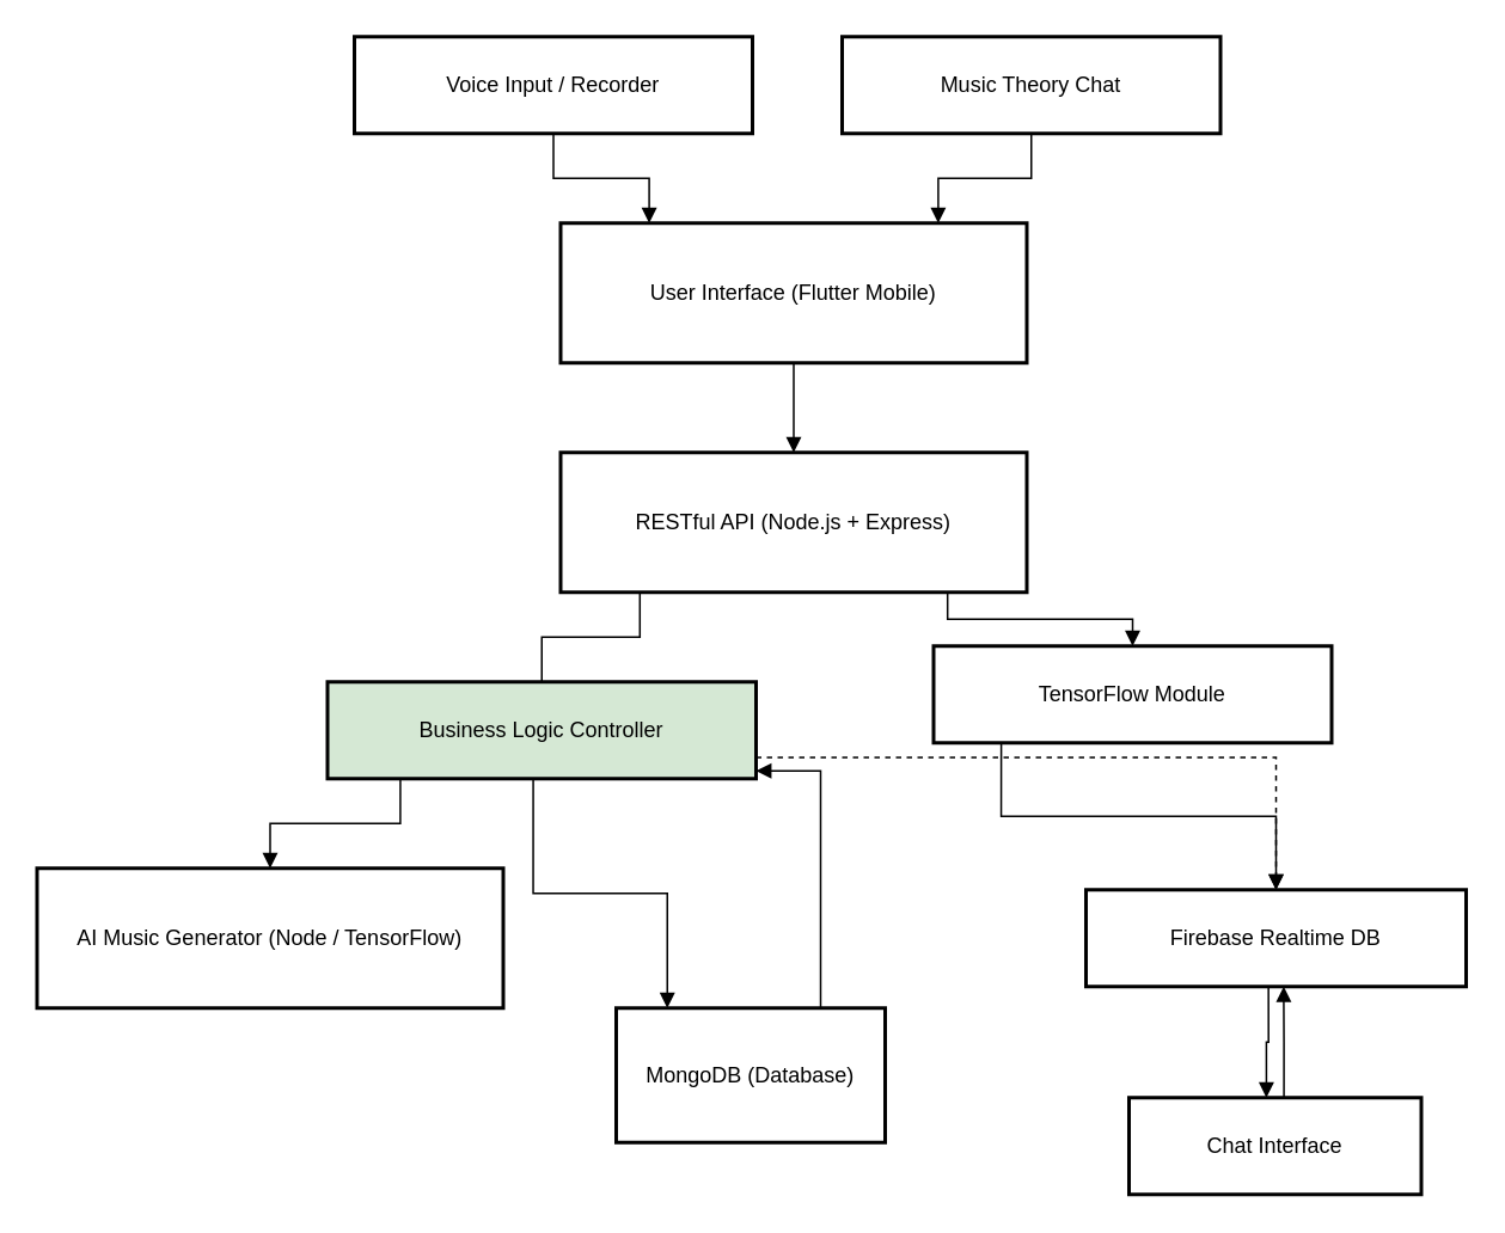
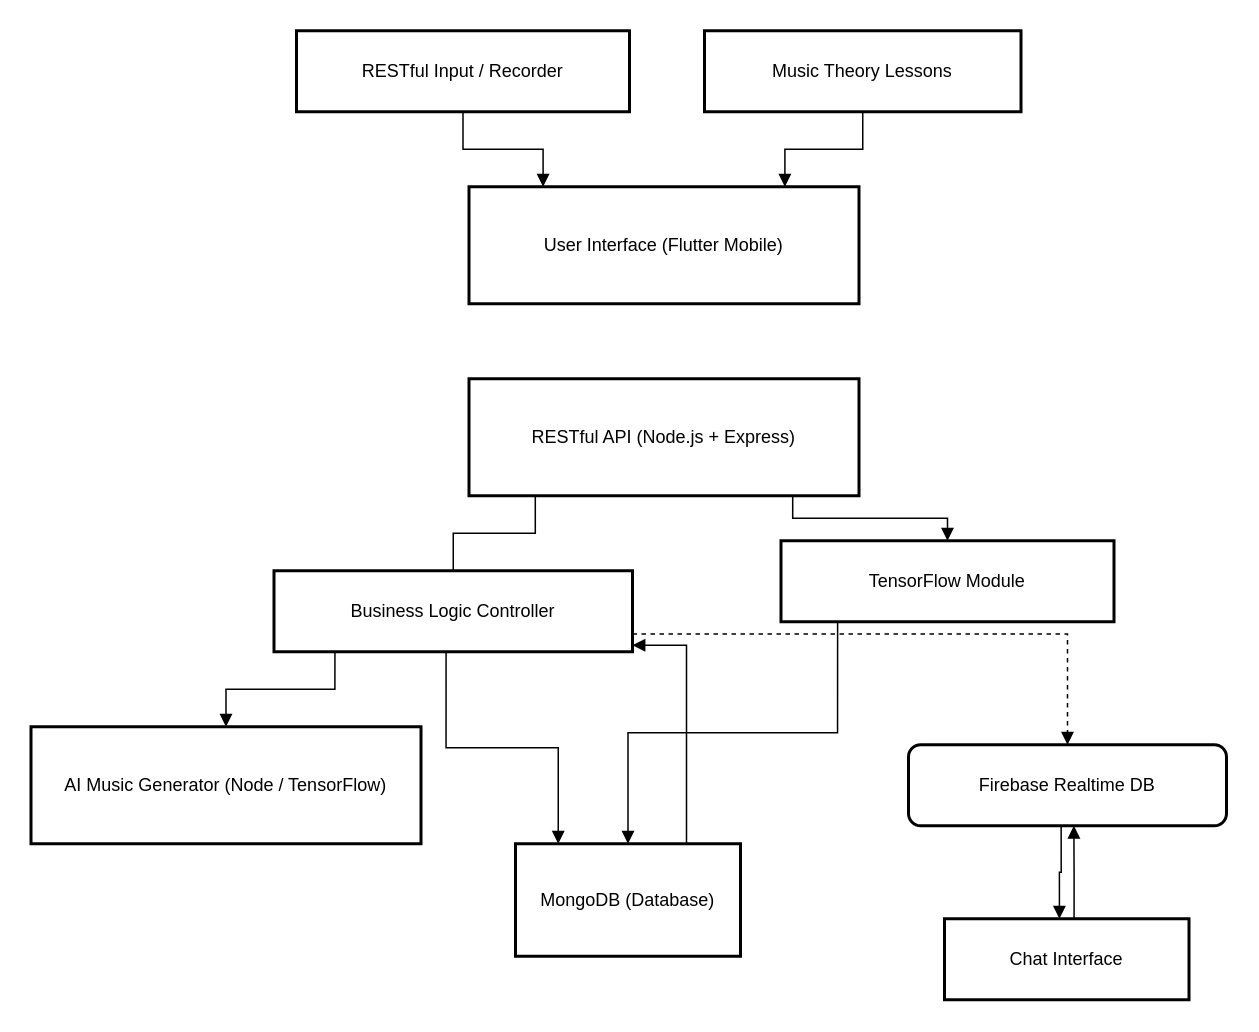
  <mxCell id="0" />
  <mxCell id="1" parent="0" />
  <mxCell id="2" value="User Interface (Flutter Mobile)" style="whiteSpace=wrap;strokeWidth=2;" vertex="1" parent="1"><mxGeometry x="312" y="124" width="260" height="78" as="geometry" /></mxCell>
- <mxCell id="3" value="Voice Input / Recorder" style="whiteSpace=wrap;strokeWidth=2;" vertex="1" parent="1"><mxGeometry x="197" y="20" width="222" height="54" as="geometry" /></mxCell>
- <mxCell id="4" value="Music Theory Chat" style="whiteSpace=wrap;strokeWidth=2;" vertex="1" parent="1"><mxGeometry x="469" y="20" width="211" height="54" as="geometry" /></mxCell>
+ <mxCell id="3" value="RESTful Input / Recorder" style="whiteSpace=wrap;strokeWidth=2;" vertex="1" parent="1"><mxGeometry x="197" y="20" width="222" height="54" as="geometry" /></mxCell>
+ <mxCell id="4" value="Music Theory Lessons" style="whiteSpace=wrap;strokeWidth=2;" vertex="1" parent="1"><mxGeometry x="469" y="20" width="211" height="54" as="geometry" /></mxCell>
  <mxCell id="5" value="Chat Interface" style="whiteSpace=wrap;strokeWidth=2;" vertex="1" parent="1"><mxGeometry x="629" y="612" width="163" height="54" as="geometry" /></mxCell>
  <mxCell id="6" value="RESTful API (Node.js + Express)" style="whiteSpace=wrap;strokeWidth=2;" vertex="1" parent="1"><mxGeometry x="312" y="252" width="260" height="78" as="geometry" /></mxCell>
- <mxCell id="7" value="Business Logic Controller" style="whiteSpace=wrap;strokeWidth=2;fillColor=#d5e8d4;" vertex="1" parent="1"><mxGeometry x="182" y="380" width="239" height="54" as="geometry" /></mxCell>
+ <mxCell id="7" value="Business Logic Controller" style="whiteSpace=wrap;strokeWidth=2;" vertex="1" parent="1"><mxGeometry x="182" y="380" width="239" height="54" as="geometry" /></mxCell>
  <mxCell id="8" value="TensorFlow Module" style="whiteSpace=wrap;strokeWidth=2;" vertex="1" parent="1"><mxGeometry x="520" y="360" width="222" height="54" as="geometry" /></mxCell>
  <mxCell id="9" value="AI Music Generator (Node / TensorFlow)" style="whiteSpace=wrap;strokeWidth=2;" vertex="1" parent="1"><mxGeometry x="20" y="484" width="260" height="78" as="geometry" /></mxCell>
  <mxCell id="10" value="MongoDB (Database)" style="whiteSpace=wrap;strokeWidth=2;" vertex="1" parent="1"><mxGeometry x="343" y="562" width="150" height="75" as="geometry" /></mxCell>
- <mxCell id="11" value="Firebase Realtime DB" style="whiteSpace=wrap;strokeWidth=2;" vertex="1" parent="1"><mxGeometry x="605" y="496" width="212" height="54" as="geometry" /></mxCell>
- <mxCell id="12" value="" style="curved=1;startArrow=none;endArrow=block;exitX=0.5;exitY=1;entryX=0.5;entryY=0;rounded=0;" edge="1" parent="1" source="2" target="6"><mxGeometry relative="1" as="geometry"><Array as="points" /></mxGeometry></mxCell>
+ <mxCell id="11" value="Firebase Realtime DB" style="whiteSpace=wrap;strokeWidth=2;rounded=1;" vertex="1" parent="1"><mxGeometry x="605" y="496" width="212" height="54" as="geometry" /></mxCell>
  <mxCell id="13" value="" style="startArrow=none;endArrow=block;exitX=0.5;exitY=1;entryX=0.19;entryY=0;rounded=0;edgeStyle=orthogonalEdgeStyle;" edge="1" parent="1" source="3" target="2"><mxGeometry relative="1" as="geometry" /></mxCell>
  <mxCell id="14" value="" style="startArrow=none;endArrow=block;exitX=0.5;exitY=1;entryX=0.81;entryY=0;rounded=0;edgeStyle=orthogonalEdgeStyle;" edge="1" parent="1" source="4" target="2"><mxGeometry relative="1" as="geometry" /></mxCell>
  <mxCell id="15" value="" style="startArrow=none;endArrow=block;exitX=0.53;exitY=0;entryX=0.52;entryY=1;rounded=0;edgeStyle=orthogonalEdgeStyle;" edge="1" parent="1" source="5" target="11"><mxGeometry relative="1" as="geometry" /></mxCell>
  <mxCell id="16" value="" style="startArrow=none;endArrow=none;exitX=0.17;exitY=1;entryX=0.5;entryY=0;rounded=0;edgeStyle=orthogonalEdgeStyle;" edge="1" parent="1" source="6" target="7"><mxGeometry relative="1" as="geometry" /></mxCell>
  <mxCell id="17" value="" style="startArrow=none;endArrow=block;exitX=0.83;exitY=1;entryX=0.5;entryY=0;rounded=0;edgeStyle=orthogonalEdgeStyle;" edge="1" parent="1" source="6" target="8"><mxGeometry relative="1" as="geometry" /></mxCell>
  <mxCell id="18" value="" style="startArrow=none;endArrow=block;exitX=0.48;exitY=1;entryX=0.19;entryY=0;rounded=0;edgeStyle=orthogonalEdgeStyle;" edge="1" parent="1" source="7" target="10"><mxGeometry relative="1" as="geometry" /></mxCell>
  <mxCell id="19" value="" style="startArrow=none;endArrow=block;exitX=0.17;exitY=1;entryX=0.5;entryY=0;rounded=0;edgeStyle=orthogonalEdgeStyle;" edge="1" parent="1" source="7" target="9"><mxGeometry relative="1" as="geometry" /></mxCell>
- <mxCell id="20" value="" style="startArrow=none;endArrow=block;exitX=0.17;exitY=1;rounded=0;edgeStyle=orthogonalEdgeStyle;" edge="1" parent="1" source="8" target="11"><mxGeometry relative="1" as="geometry" /></mxCell>
+ <mxCell id="20" value="" style="startArrow=none;endArrow=block;exitX=0.17;exitY=1;entryX=0.5;entryY=0;rounded=0;edgeStyle=orthogonalEdgeStyle;" edge="1" parent="1" source="8" target="10"><mxGeometry relative="1" as="geometry" /></mxCell>
  <mxCell id="21" value="" style="startArrow=none;endArrow=block;exitX=1;exitY=0.78;entryX=0.5;entryY=0;rounded=0;edgeStyle=orthogonalEdgeStyle;dashed=1;" edge="1" parent="1" source="7" target="11"><mxGeometry relative="1" as="geometry" /></mxCell>
  <mxCell id="22" value="" style="startArrow=none;endArrow=block;exitX=0.76;exitY=0;entryX=1;entryY=0.92;rounded=0;edgeStyle=orthogonalEdgeStyle;" edge="1" parent="1" source="10" target="7"><mxGeometry relative="1" as="geometry" /></mxCell>
  <mxCell id="23" value="" style="startArrow=none;endArrow=block;exitX=0.48;exitY=1;entryX=0.47;entryY=0;rounded=0;edgeStyle=orthogonalEdgeStyle;" edge="1" parent="1" source="11" target="5"><mxGeometry relative="1" as="geometry" /></mxCell>
